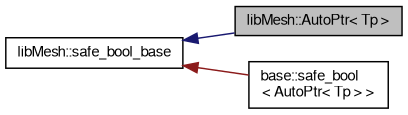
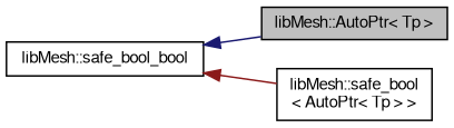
  digraph {
    rankdir=LR
    node [color=black fillcolor=white fontname=FreeSans fontsize=10 shape=record style=filled]
    edge [dir=back fontname=FreeSans fontsize=10 labelfontname=FreeSans labelfontsize=10 style=solid]
    n1 [fillcolor=grey75 fontcolor=black height=0.2 label="libMesh::AutoPtr\< Tp \>" width=0.4]
-   n2 [height=0.2 label="base::safe_bool\l\< AutoPtr\< Tp \> \>" width=0.4]
-   n3 [height=0.2 label="libMesh::safe_bool_base" width=0.4]
+   n2 [height=0.2 label="libMesh::safe_bool\l\< AutoPtr\< Tp \> \>" width=0.4]
+   n3 [height=0.2 label="libMesh::safe_bool_bool" width=0.4]
    n3 -> n1 [color=midnightblue]
    n3 -> n2 [color=firebrick4]
  }
